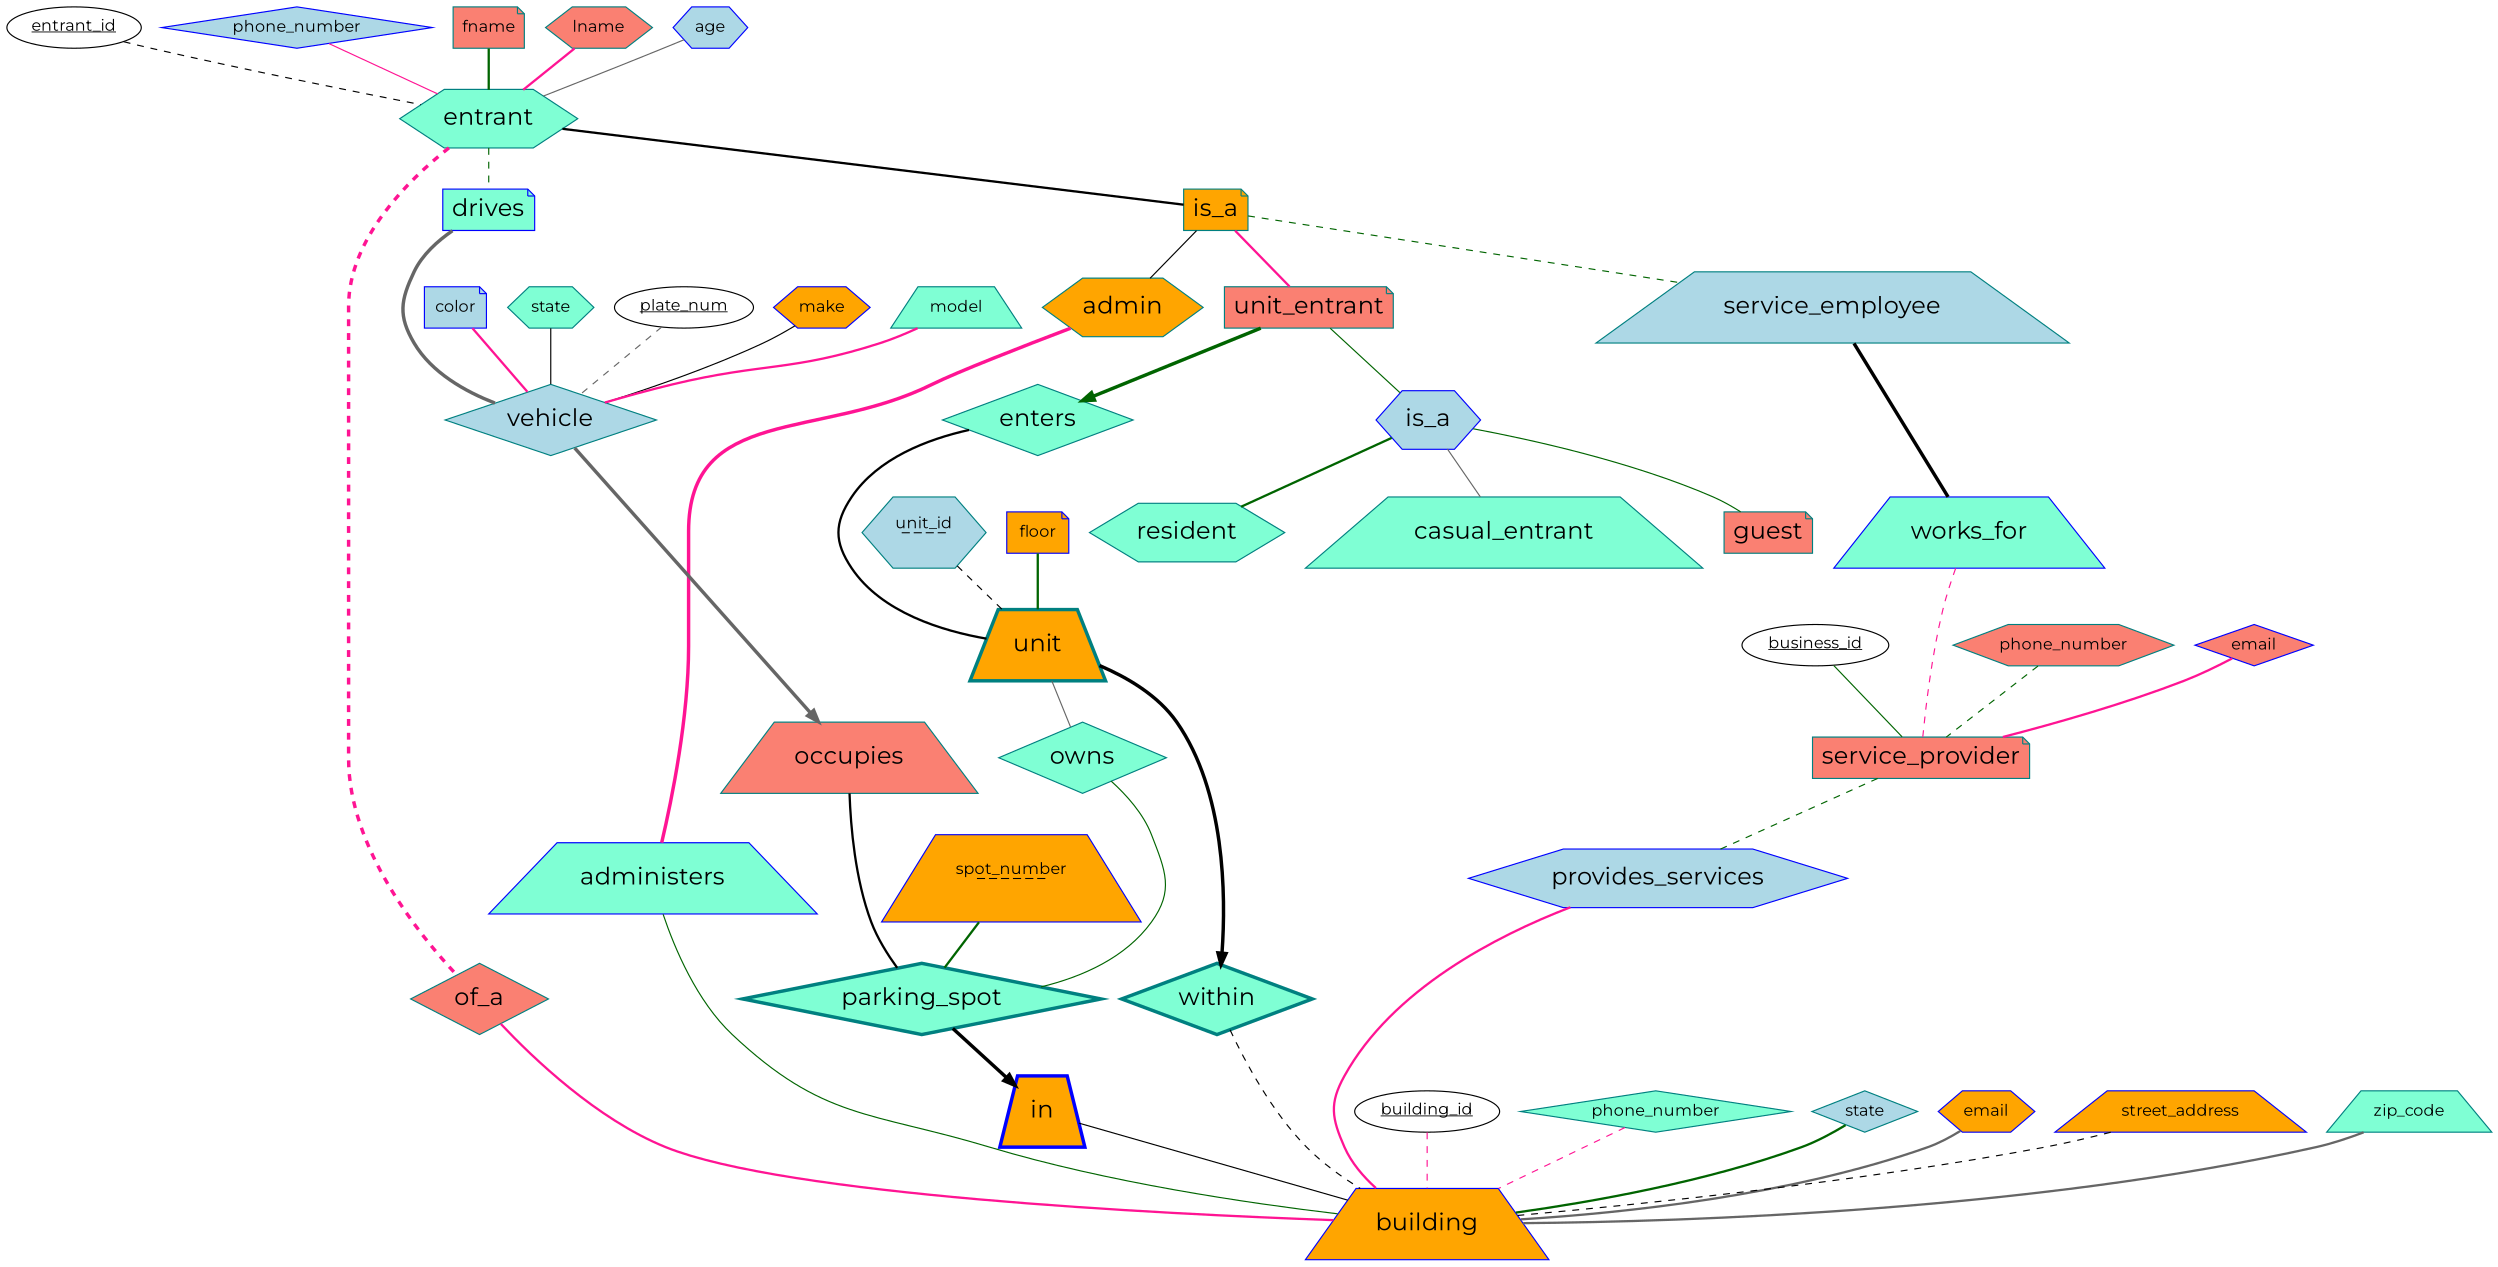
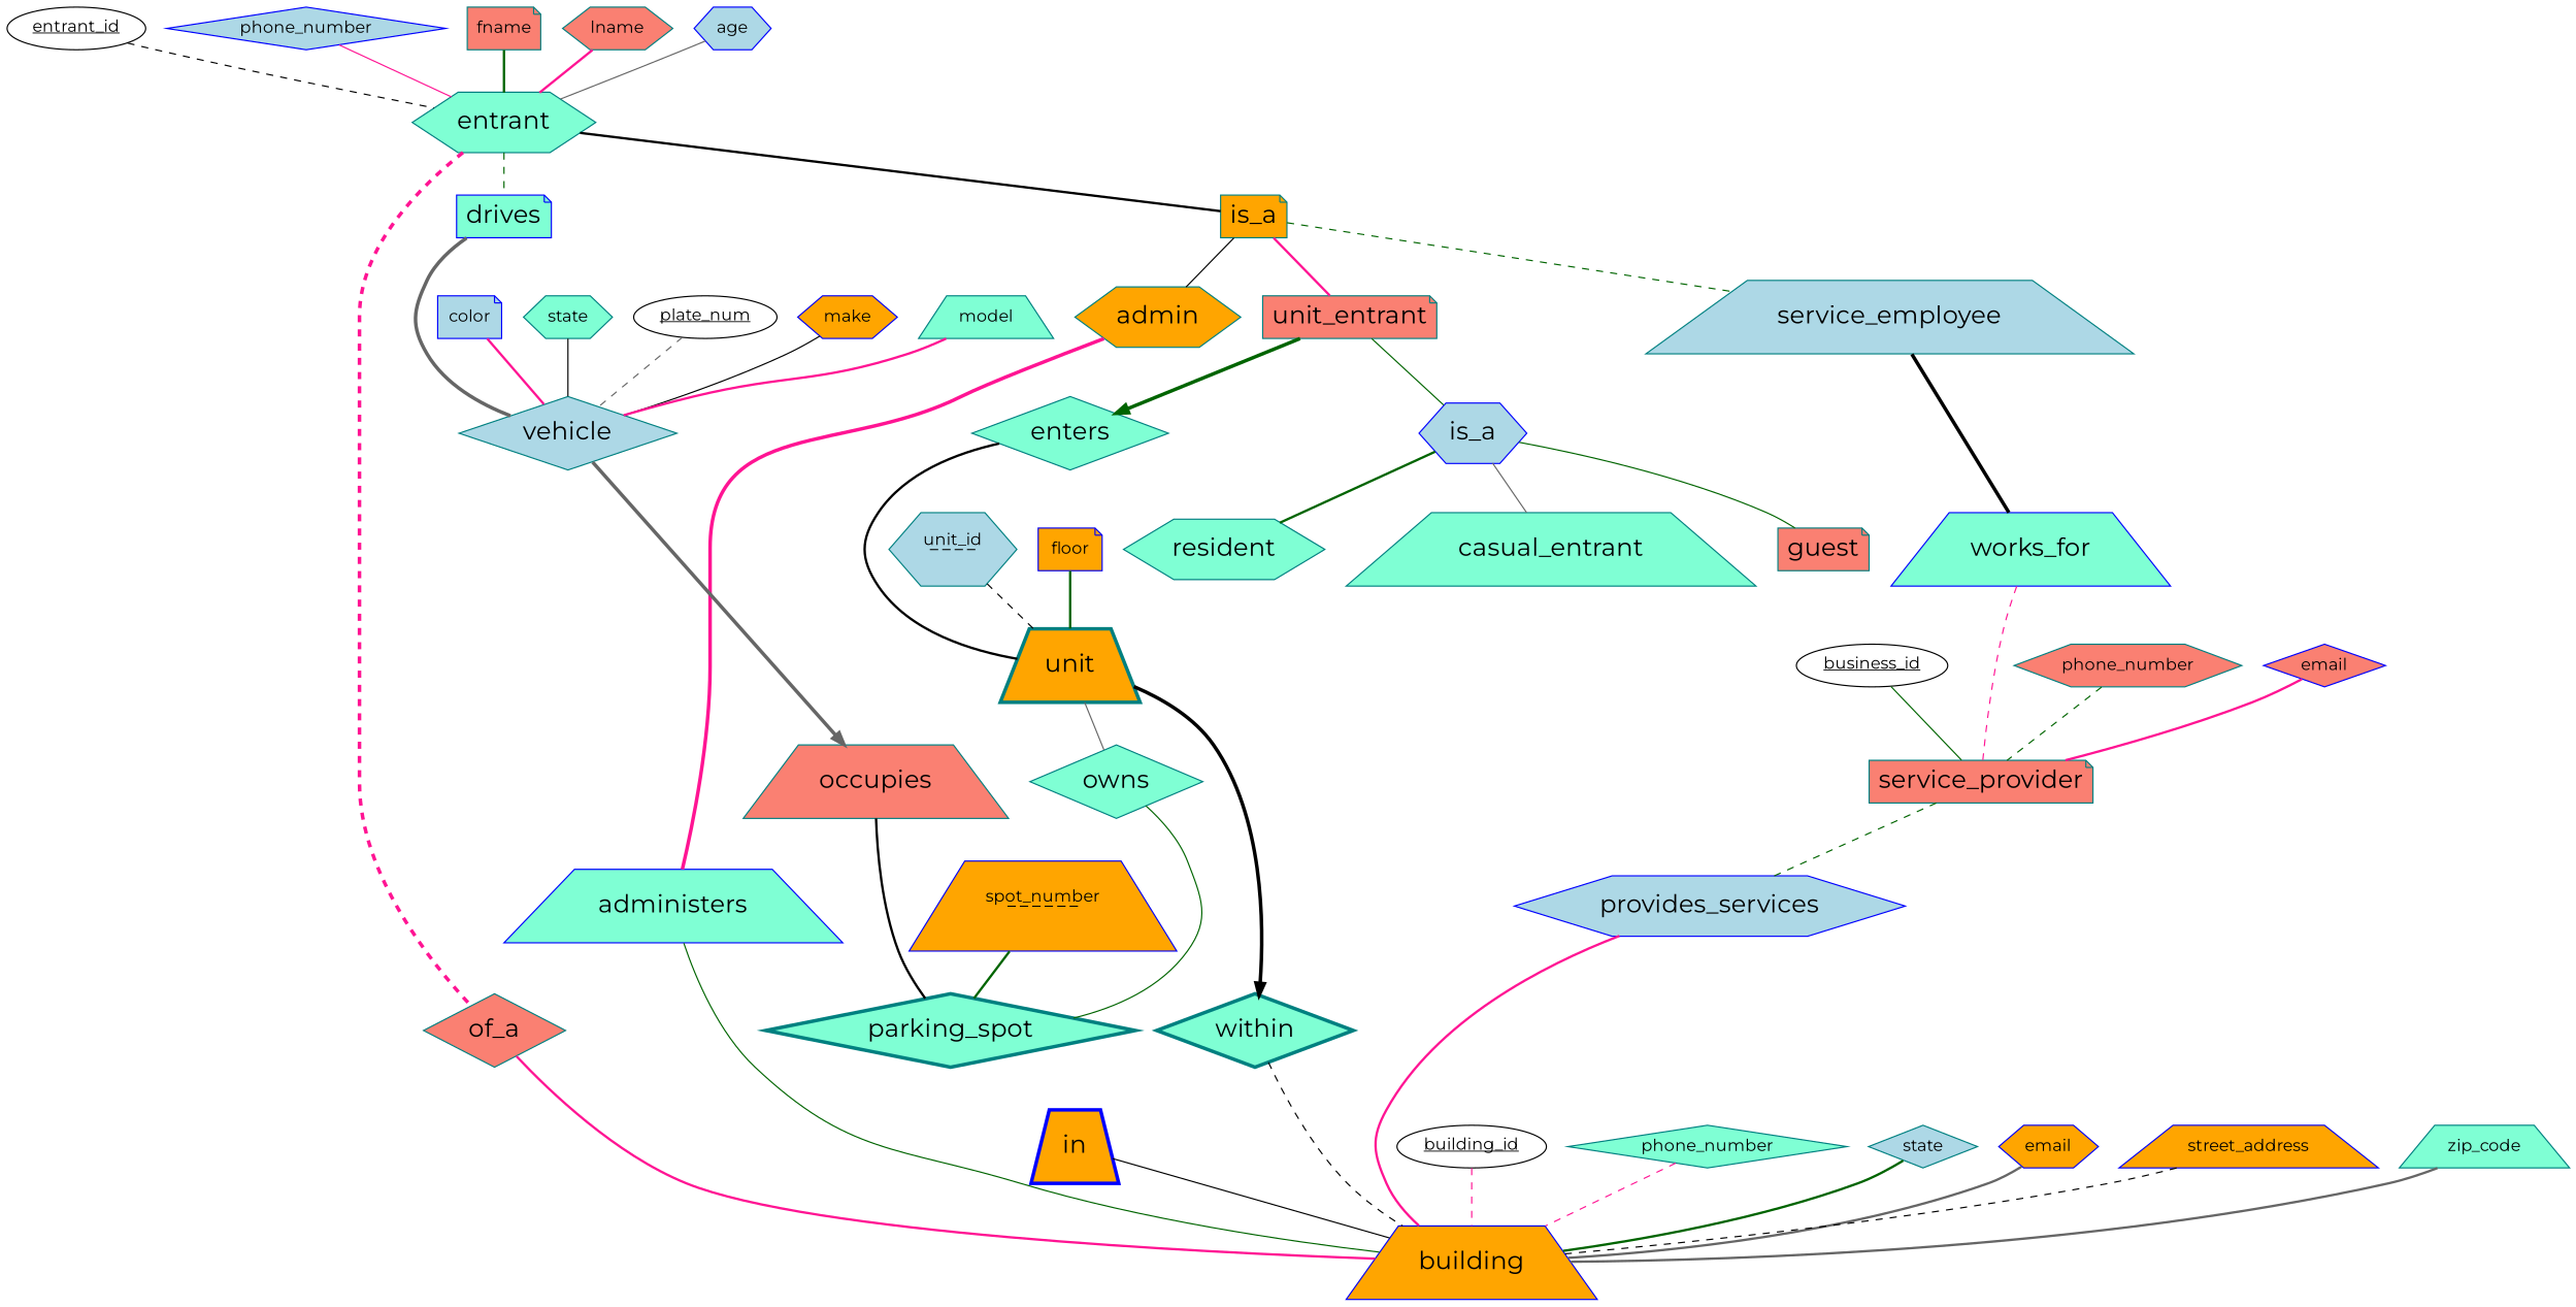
  digraph {
    fontname=Montserrat
    node [color=teal fillcolor=aquamarine fontname=Montserrat fontsize=21 shape=trapezium style=filled]
    edge [arrowhead=none arrowtail=none color=darkgreen fontname=Montserrat style=bold]
    within [penwidth=3 shape=diamond]
    in [color=blue fillcolor=orange penwidth=3]
    owns [shape=diamond]
    works_for [color=blue]
    drives [color=blue shape=note]
    occupies [fillcolor=salmon]
    of_a [fillcolor=salmon shape=diamond]
    enters [shape=diamond]
    administers [color=blue]
    provides_services [color=blue fillcolor=lightblue shape=hexagon]
    unit [fillcolor=orange penwidth=3]
    parking_spot [penwidth=3 shape=diamond]
    unit_entrant [fillcolor=salmon shape=note]
    building [color=blue fillcolor=orange]
    admin [fillcolor=orange shape=hexagon]
    entrant [shape=hexagon]
    vehicle [fillcolor=lightblue shape=diamond]
    service_provider [fillcolor=salmon shape=note]
    service_employee [fillcolor=lightblue]
    guest [fillcolor=salmon shape=note]
    casual_entrant
    resident [shape=hexagon]
    n23 [fillcolor=orange label=is_a shape=note]
    n24 [color=blue fillcolor=lightblue label=is_a shape=hexagon]
    n25 [label=<<u>building_id</u>> color="" fillcolor="" fontsize="" shape="" style=""]
    n26 [label=<<u>entrant_id</u>> color="" fillcolor="" fontsize="" shape="" style=""]
    n27 [label=<<u>plate_num</u>> color="" fillcolor="" fontsize="" shape="" style=""]
    n28 [color=blue fillcolor=orange label="spot_number\n‾ ‾ ‾ ‾ ‾ ‾" fontsize=""]
    n29 [fillcolor=lightblue label="unit_id\n‾ ‾ ‾ ‾" shape=hexagon fontsize=""]
    n30 [label=phone_number shape=diamond fontsize=""]
    n31 [fillcolor=lightblue label=state shape=diamond fontsize=""]
    n32 [color=blue fillcolor=orange label=email shape=hexagon fontsize=""]
    n33 [label=<<u>business_id</u>> color="" fillcolor="" fontsize="" shape="" style=""]
    n34 [fillcolor=salmon label=phone_number shape=hexagon fontsize=""]
    n35 [color=blue fillcolor=lightblue label=phone_number shape=diamond fontsize=""]
    fname [fillcolor=salmon shape=note fontsize=""]
    lname [fillcolor=salmon shape=hexagon fontsize=""]
    age [color=blue fillcolor=lightblue shape=hexagon fontsize=""]
    state [shape=hexagon fontsize=""]
    make [color=blue fillcolor=orange shape=hexagon fontsize=""]
    model [fontsize=""]
    color [color=blue fillcolor=lightblue shape=note fontsize=""]
    floor [color=blue fillcolor=orange shape=note fontsize=""]
    street_address [color=blue fillcolor=orange fontsize=""]
    zip_code [fontsize=""]
    email [color=blue fillcolor=salmon shape=diamond fontsize=""]
    subgraph sub_1 {
      subgraph sub_2 {
        owns
        works_for
        drives
        occupies
        of_a
        enters
        administers
        provides_services
        subgraph sub_3 {
          within
          in
        }
      }
      subgraph sub_4 {
        unit_entrant
        building
        admin
        entrant
        vehicle
        service_provider
        service_employee
        guest
        casual_entrant
        resident
        subgraph sub_5 {
          unit
          parking_spot
        }
      }
      subgraph sub_6 {
        subgraph sub_7 {
          n23
        }
        subgraph sub_8 {
          n24
        }
      }
    }
    subgraph sub_9 {
      within
      in
      owns
      works_for
      drives
      occupies
      of_a
      enters
      administers
      provides_services
      unit
      parking_spot
      building
      entrant
      vehicle
      service_provider
      n23
      n24
      fname
      lname
      age
      state
      make
      model
      color
      floor
      street_address
      zip_code
      email
      subgraph sub_10 {
        n25
      }
      subgraph sub_11 {
        n26
      }
      subgraph sub_12 {
        n27
      }
      subgraph sub_13 {
        n28
      }
      subgraph sub_14 {
        n29
      }
      subgraph sub_15 {
        n30
      }
      subgraph sub_16 {
        n31
      }
      subgraph sub_17 {
        n32
      }
      subgraph sub_18 {
        n33
      }
      subgraph sub_19 {
        n34
      }
      subgraph sub_20 {
        n35
      }
      subgraph sub_21 {
        rank=same
        unit_entrant
        admin
        service_employee
      }
      subgraph sub_22 {
        rank=same
        guest
        casual_entrant
        resident
      }
    }
    subgraph sub_23 {
      within
      in
      occupies
      enters
      unit
      parking_spot
      unit_entrant
      subgraph sub_24 {
        works_for
        drives
        of_a
        administers
        admin
        entrant
        vehicle
        service_employee
      }
    }
    subgraph sub_25 {
      owns
      works_for
      drives
      enters
      guest
      n28
      n33
      state
      floor
    }
    within -> building [color=black style=dashed]
    in -> building [color=black style=solid]
    owns -> parking_spot [style=solid]
    owns -> n28 [style=invis arrowhead="" arrowtail="" color=""]
    works_for -> service_provider [color=deeppink style=dashed]
    works_for -> n33 [style=invis arrowhead="" arrowtail="" color=""]
    drives -> vehicle [color=gray40 penwidth=3 style=solid arrowtail=""]
    drives -> state [style=invis arrowhead="" arrowtail="" color=""]
    occupies -> parking_spot [color=black]
    of_a -> building [color=deeppink]
    enters -> unit [color=black]
    enters -> floor [style=invis arrowhead="" arrowtail="" color=""]
    administers -> building [style=solid]
    provides_services -> building [color=deeppink]
    unit -> within [color=black penwidth=3 arrowhead="" arrowtail=""]
    unit -> owns [color=gray40 style=solid]
-   parking_spot -> in [color=black penwidth=3 style=solid arrowhead="" arrowtail=""]
    unit_entrant -> enters [penwidth=3 arrowhead="" arrowtail=""]
    unit_entrant -> n24 [style=solid]
    admin -> administers [color=deeppink penwidth=3 style=solid arrowtail=""]
    entrant -> drives [style=dashed]
    entrant -> of_a [color=deeppink penwidth=3 style=dashed arrowtail=""]
    entrant -> n23 [color=black]
    vehicle -> occupies [color=gray40 penwidth=3 arrowhead="" arrowtail=""]
    service_provider -> provides_services [style=dashed]
    service_employee -> works_for [color=black penwidth=3 style=solid arrowtail=""]
    guest -> n33 [style=invis arrowhead="" arrowtail="" color=""]
    n23 -> unit_entrant [color=deeppink]
    n23 -> admin [color=black style=solid]
    n23 -> service_employee [style=dashed]
    n24 -> guest [style=solid]
    n24 -> casual_entrant [color=gray40 style=solid]
    n24 -> resident
    n25 -> building [color=deeppink style=dashed]
    n26 -> entrant [color=black style=dashed]
    n27 -> vehicle [color=gray40 style=dashed]
    n28 -> parking_spot
    n29 -> unit [color=black style=dashed]
    n30 -> building [color=deeppink style=dashed]
    n31 -> building
    n32 -> building [color=gray40]
    n33 -> service_provider [style=solid]
    n34 -> service_provider [style=dashed]
    n35 -> entrant [color=deeppink style=solid]
    fname -> entrant
    lname -> entrant [color=deeppink]
    age -> entrant [color=gray40 style=solid]
    state -> vehicle [color=black style=solid]
    make -> vehicle [color=black style=solid]
    model -> vehicle [color=deeppink]
    color -> vehicle [color=deeppink]
    floor -> unit
    street_address -> building [color=black style=dashed]
    zip_code -> building [color=gray40]
    email -> service_provider [color=deeppink]
  }
